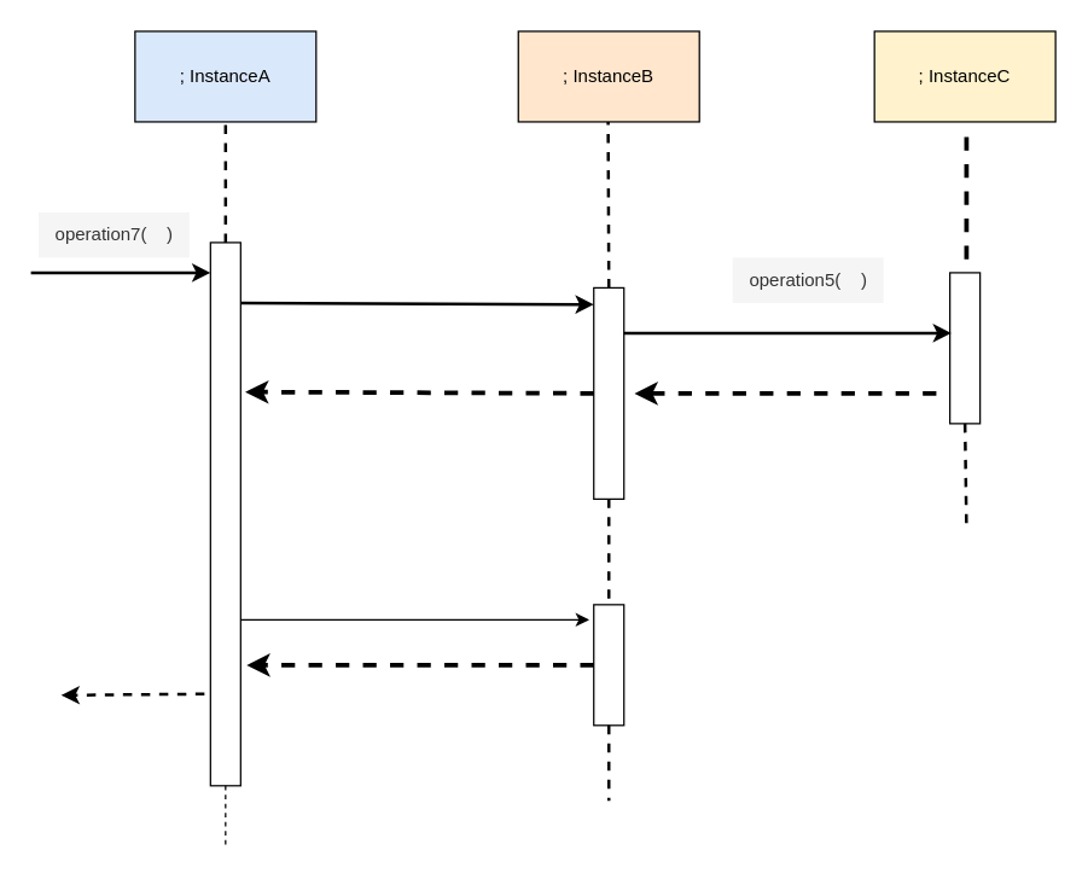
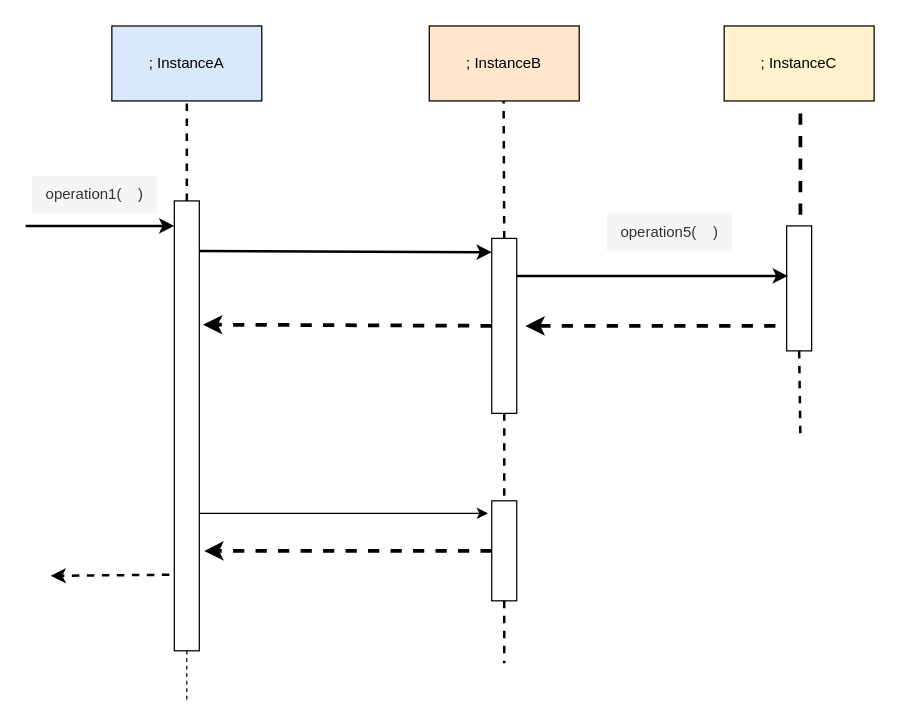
  <mxCell id="0" />
  <mxCell id="1" parent="0" />
  <mxCell id="2" value="&lt;font color=&quot;#000000&quot;&gt;; InstanceA&lt;/font&gt;" style="rounded=0;whiteSpace=wrap;html=1;strokeColor=#000000;fillColor=#dae8fc;" vertex="1" parent="1"><mxGeometry x="89" y="20" width="120" height="60" as="geometry" /></mxCell>
  <mxCell id="3" value="&lt;font color=&quot;#000000&quot;&gt;; InstanceB&lt;/font&gt;" style="rounded=0;whiteSpace=wrap;html=1;strokeColor=#000000;fillColor=#ffe6cc;" vertex="1" parent="1"><mxGeometry x="343" y="20" width="120" height="60" as="geometry" /></mxCell>
  <mxCell id="4" value="&lt;font color=&quot;#000000&quot;&gt;; InstanceC&lt;/font&gt;" style="rounded=0;whiteSpace=wrap;html=1;strokeColor=#000000;fillColor=#fff2cc;" vertex="1" parent="1"><mxGeometry x="579" y="20" width="120" height="60" as="geometry" /></mxCell>
  <mxCell id="5" value="" style="endArrow=none;dashed=1;html=1;strokeWidth=2;entryX=0.5;entryY=1;entryDx=0;entryDy=0;strokeColor=#000000;" edge="1" parent="1" target="2"><mxGeometry width="50" height="50" relative="1" as="geometry"><mxPoint x="149" y="160" as="sourcePoint" /><mxPoint x="139" y="100" as="targetPoint" /></mxGeometry></mxCell>
  <mxCell id="6" value="" style="rounded=0;whiteSpace=wrap;html=1;strokeColor=#000000;fillColor=none;" vertex="1" parent="1"><mxGeometry x="139" y="160" width="20" height="360" as="geometry" /></mxCell>
- <mxCell id="7" value="operation7(&amp;nbsp; &amp;nbsp; )" style="text;html=1;align=center;verticalAlign=middle;resizable=0;points=[];autosize=1;strokeColor=none;fillColor=#f5f5f5;fontColor=#333333;" vertex="1" parent="1"><mxGeometry x="25" y="140" width="100" height="30" as="geometry" /></mxCell>
+ <mxCell id="7" value="operation1(&amp;nbsp; &amp;nbsp; )" style="text;html=1;align=center;verticalAlign=middle;resizable=0;points=[];autosize=1;strokeColor=none;fillColor=#f5f5f5;fontColor=#333333;" vertex="1" parent="1"><mxGeometry x="25" y="140" width="100" height="30" as="geometry" /></mxCell>
  <mxCell id="8" value="" style="edgeStyle=none;orthogonalLoop=1;jettySize=auto;html=1;strokeColor=#000000;fontColor=#000000;strokeWidth=2;" edge="1" parent="1"><mxGeometry width="80" relative="1" as="geometry"><mxPoint x="20" y="180" as="sourcePoint" /><mxPoint x="139" y="180" as="targetPoint" /><Array as="points" /></mxGeometry></mxCell>
  <mxCell id="9" value="" style="edgeStyle=none;orthogonalLoop=1;jettySize=auto;html=1;strokeColor=#000000;fontColor=#000000;entryX=0;entryY=0.079;entryDx=0;entryDy=0;entryPerimeter=0;strokeWidth=2;" edge="1" parent="1" target="11"><mxGeometry width="80" relative="1" as="geometry"><mxPoint x="159" y="200" as="sourcePoint" /><mxPoint x="380" y="200" as="targetPoint" /><Array as="points" /></mxGeometry></mxCell>
  <mxCell id="10" style="edgeStyle=none;html=1;entryX=1.15;entryY=0.275;entryDx=0;entryDy=0;entryPerimeter=0;strokeColor=#000000;fontColor=#000000;dashed=1;strokeWidth=3;" edge="1" parent="1" source="11" target="6"><mxGeometry relative="1" as="geometry" /></mxCell>
  <mxCell id="11" value="" style="rounded=0;whiteSpace=wrap;html=1;strokeColor=#000000;fillColor=none;" vertex="1" parent="1"><mxGeometry x="393" y="190" width="20" height="140" as="geometry" /></mxCell>
  <mxCell id="12" style="edgeStyle=none;html=1;entryX=1.2;entryY=0.778;entryDx=0;entryDy=0;entryPerimeter=0;dashed=1;strokeColor=#000000;fontColor=#000000;strokeWidth=3;" edge="1" parent="1" source="13" target="6"><mxGeometry relative="1" as="geometry" /></mxCell>
  <mxCell id="13" value="" style="rounded=0;whiteSpace=wrap;html=1;strokeColor=#000000;fillColor=none;" vertex="1" parent="1"><mxGeometry x="393" y="400" width="20" height="80" as="geometry" /></mxCell>
  <mxCell id="14" value="" style="rounded=0;whiteSpace=wrap;html=1;strokeColor=#000000;fillColor=none;" vertex="1" parent="1"><mxGeometry x="629" y="180" width="20" height="100" as="geometry" /></mxCell>
  <mxCell id="15" value="" style="endArrow=none;dashed=1;html=1;strokeColor=#000000;fontColor=#000000;exitX=0.5;exitY=0;exitDx=0;exitDy=0;strokeWidth=2;" edge="1" parent="1" source="11"><mxGeometry width="50" height="50" relative="1" as="geometry"><mxPoint x="402.5" y="150" as="sourcePoint" /><mxPoint x="402.5" y="80" as="targetPoint" /></mxGeometry></mxCell>
  <mxCell id="16" value="operation5(&amp;nbsp; &amp;nbsp; )" style="text;html=1;align=center;verticalAlign=middle;resizable=0;points=[];autosize=1;strokeColor=none;fillColor=#f5f5f5;fontColor=#333333;" vertex="1" parent="1"><mxGeometry x="485" y="170" width="100" height="30" as="geometry" /></mxCell>
  <mxCell id="17" value="" style="edgeStyle=none;orthogonalLoop=1;jettySize=auto;html=1;strokeColor=#000000;fontColor=#000000;entryX=-0.15;entryY=0.125;entryDx=0;entryDy=0;entryPerimeter=0;" edge="1" parent="1" target="13"><mxGeometry width="80" relative="1" as="geometry"><mxPoint x="159" y="410" as="sourcePoint" /><mxPoint x="239" y="410" as="targetPoint" /><Array as="points" /></mxGeometry></mxCell>
  <mxCell id="18" value="" style="edgeStyle=none;orthogonalLoop=1;jettySize=auto;html=1;strokeColor=#000000;fontColor=#000000;exitX=-0.2;exitY=0.831;exitDx=0;exitDy=0;exitPerimeter=0;dashed=1;strokeWidth=2;" edge="1" parent="1" source="6"><mxGeometry width="80" relative="1" as="geometry"><mxPoint x="35" y="460" as="sourcePoint" /><mxPoint x="40" y="460" as="targetPoint" /><Array as="points" /></mxGeometry></mxCell>
  <mxCell id="19" value="" style="edgeStyle=none;orthogonalLoop=1;jettySize=auto;html=1;dashed=1;strokeColor=#000000;fontColor=#000000;endArrow=none;endFill=0;exitX=0.5;exitY=1;exitDx=0;exitDy=0;" edge="1" parent="1" source="6"><mxGeometry width="80" relative="1" as="geometry"><mxPoint x="109" y="540" as="sourcePoint" /><mxPoint x="149" y="560" as="targetPoint" /><Array as="points" /></mxGeometry></mxCell>
  <mxCell id="20" value="" style="edgeStyle=none;orthogonalLoop=1;jettySize=auto;html=1;strokeColor=#000000;strokeWidth=2;fontColor=#000000;endArrow=classic;endFill=1;" edge="1" parent="1"><mxGeometry width="80" relative="1" as="geometry"><mxPoint x="413" y="220" as="sourcePoint" /><mxPoint x="630" y="220" as="targetPoint" /><Array as="points" /></mxGeometry></mxCell>
  <mxCell id="21" value="" style="edgeStyle=none;orthogonalLoop=1;jettySize=auto;html=1;strokeColor=#000000;strokeWidth=3;fontColor=#000000;endArrow=classic;endFill=1;dashed=1;" edge="1" parent="1"><mxGeometry width="80" relative="1" as="geometry"><mxPoint x="620" y="260" as="sourcePoint" /><mxPoint x="420" y="260" as="targetPoint" /><Array as="points"><mxPoint x="520" y="260" /></Array></mxGeometry></mxCell>
  <mxCell id="22" value="" style="edgeStyle=none;orthogonalLoop=1;jettySize=auto;html=1;strokeColor=#000000;strokeWidth=2;fontColor=#000000;endArrow=none;endFill=0;exitX=0.5;exitY=1;exitDx=0;exitDy=0;dashed=1;" edge="1" parent="1" source="14"><mxGeometry width="80" relative="1" as="geometry"><mxPoint x="599" y="300" as="sourcePoint" /><mxPoint x="640" y="350" as="targetPoint" /><Array as="points" /></mxGeometry></mxCell>
  <mxCell id="23" value="" style="edgeStyle=none;orthogonalLoop=1;jettySize=auto;html=1;dashed=1;strokeColor=#000000;strokeWidth=2;fontColor=#000000;endArrow=none;endFill=0;exitX=0.5;exitY=1;exitDx=0;exitDy=0;entryX=0.5;entryY=0;entryDx=0;entryDy=0;" edge="1" parent="1" source="11" target="13"><mxGeometry width="80" relative="1" as="geometry"><mxPoint x="370" y="339.5" as="sourcePoint" /><mxPoint x="450" y="339.5" as="targetPoint" /><Array as="points" /></mxGeometry></mxCell>
  <mxCell id="24" value="" style="edgeStyle=none;orthogonalLoop=1;jettySize=auto;html=1;dashed=1;strokeColor=#000000;strokeWidth=2;fontColor=#000000;endArrow=none;endFill=0;exitX=0.5;exitY=1;exitDx=0;exitDy=0;" edge="1" parent="1" source="13"><mxGeometry width="80" relative="1" as="geometry"><mxPoint x="390" y="500" as="sourcePoint" /><mxPoint x="403" y="530" as="targetPoint" /><Array as="points" /></mxGeometry></mxCell>
  <mxCell id="25" value="" style="edgeStyle=none;orthogonalLoop=1;jettySize=auto;html=1;dashed=1;strokeColor=#000000;strokeWidth=3;fontColor=#000000;endArrow=none;endFill=0;" edge="1" parent="1"><mxGeometry width="80" relative="1" as="geometry"><mxPoint x="640" y="90" as="sourcePoint" /><mxPoint x="640" y="180" as="targetPoint" /><Array as="points" /></mxGeometry></mxCell>
